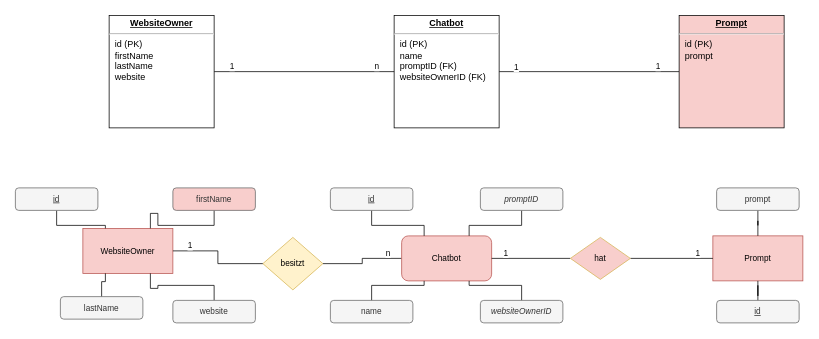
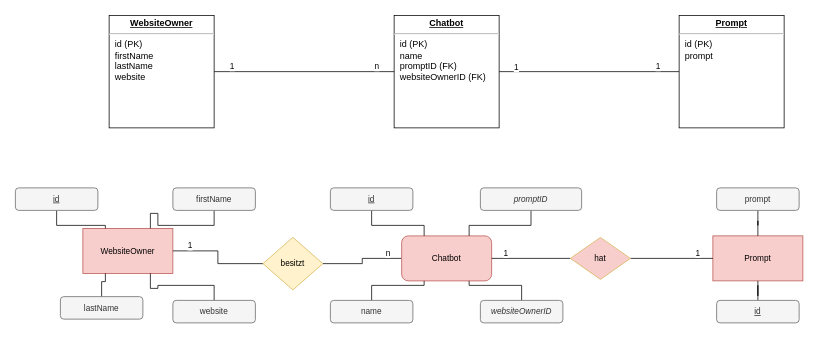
  <mxCell id="0" />
  <mxCell id="1" parent="0" />
  <mxCell id="2" style="edgeStyle=orthogonalEdgeStyle;shape=connector;rounded=0;orthogonalLoop=1;jettySize=auto;html=1;entryX=0;entryY=0.5;entryDx=0;entryDy=0;strokeColor=default;align=center;verticalAlign=middle;fontFamily=Helvetica;fontSize=11;fontColor=default;labelBackgroundColor=default;endArrow=none;endFill=0;" edge="1" parent="1" source="5" target="10"><mxGeometry relative="1" as="geometry" /></mxCell>
  <mxCell id="3" value="1" style="edgeLabel;html=1;align=center;verticalAlign=middle;resizable=0;points=[];fontFamily=Helvetica;fontSize=11;fontColor=default;labelBackgroundColor=default;" vertex="1" connectable="0" parent="2"><mxGeometry x="-0.817" y="2" relative="1" as="geometry"><mxPoint y="-5" as="offset" /></mxGeometry></mxCell>
  <mxCell id="4" value="1" style="edgeLabel;html=1;align=center;verticalAlign=middle;resizable=0;points=[];fontFamily=Helvetica;fontSize=11;fontColor=default;labelBackgroundColor=default;" vertex="1" connectable="0" parent="2"><mxGeometry x="0.758" y="4" relative="1" as="geometry"><mxPoint y="-4" as="offset" /></mxGeometry></mxCell>
  <mxCell id="5" value="&lt;p style=&quot;margin: 0px ; margin-top: 4px ; text-align: center ; text-decoration: underline&quot;&gt;&lt;b&gt;Chatbot&lt;/b&gt;&lt;/p&gt;&lt;hr&gt;&lt;p style=&quot;margin: 0px ; margin-left: 8px&quot;&gt;id (PK)&lt;/p&gt;&lt;p style=&quot;margin: 0px ; margin-left: 8px&quot;&gt;name&lt;/p&gt;&lt;p style=&quot;margin: 0px ; margin-left: 8px&quot;&gt;promptID (FK)&lt;/p&gt;&lt;p style=&quot;margin: 0px ; margin-left: 8px&quot;&gt;websiteOwnerID (FK)&lt;/p&gt;" style="verticalAlign=top;align=left;overflow=fill;fontSize=12;fontFamily=Helvetica;html=1;rounded=0;shadow=0;comic=0;labelBackgroundColor=none;strokeWidth=1" parent="1" vertex="1"><mxGeometry x="525" y="20" width="140" height="150" as="geometry" /></mxCell>
  <mxCell id="6" style="edgeStyle=orthogonalEdgeStyle;rounded=0;orthogonalLoop=1;jettySize=auto;html=1;entryX=0;entryY=0.5;entryDx=0;entryDy=0;endArrow=none;endFill=0;" edge="1" parent="1" source="9" target="5"><mxGeometry relative="1" as="geometry" /></mxCell>
  <mxCell id="7" value="1" style="edgeLabel;html=1;align=center;verticalAlign=middle;resizable=0;points=[];fontFamily=Helvetica;fontSize=11;fontColor=default;labelBackgroundColor=default;" vertex="1" connectable="0" parent="6"><mxGeometry x="-0.808" y="1" relative="1" as="geometry"><mxPoint y="-7" as="offset" /></mxGeometry></mxCell>
  <mxCell id="8" value="n" style="edgeLabel;html=1;align=center;verticalAlign=middle;resizable=0;points=[];fontFamily=Helvetica;fontSize=11;fontColor=default;labelBackgroundColor=default;" vertex="1" connectable="0" parent="6"><mxGeometry x="0.8" relative="1" as="geometry"><mxPoint y="-8" as="offset" /></mxGeometry></mxCell>
  <mxCell id="9" value="&lt;p style=&quot;margin: 0px ; margin-top: 4px ; text-align: center ; text-decoration: underline&quot;&gt;&lt;b&gt;WebsiteOwner&lt;/b&gt;&lt;/p&gt;&lt;hr&gt;&lt;p style=&quot;margin: 0px ; margin-left: 8px&quot;&gt;id (PK)&lt;/p&gt;&lt;p style=&quot;margin: 0px ; margin-left: 8px&quot;&gt;firstName&lt;/p&gt;&lt;p style=&quot;margin: 0px ; margin-left: 8px&quot;&gt;lastName&lt;/p&gt;&lt;p style=&quot;margin: 0px ; margin-left: 8px&quot;&gt;website&lt;/p&gt;" style="verticalAlign=top;align=left;overflow=fill;fontSize=12;fontFamily=Helvetica;html=1;rounded=0;shadow=0;comic=0;labelBackgroundColor=none;strokeWidth=1" vertex="1" parent="1"><mxGeometry x="145" y="20" width="140" height="150" as="geometry" /></mxCell>
- <mxCell id="10" value="&lt;p style=&quot;margin: 0px ; margin-top: 4px ; text-align: center ; text-decoration: underline&quot;&gt;&lt;b&gt;Prompt&lt;/b&gt;&lt;/p&gt;&lt;hr&gt;&lt;p style=&quot;margin: 0px ; margin-left: 8px&quot;&gt;id (PK)&lt;/p&gt;&lt;p style=&quot;margin: 0px ; margin-left: 8px&quot;&gt;prompt&lt;/p&gt;" style="verticalAlign=top;align=left;overflow=fill;fontSize=12;fontFamily=Helvetica;html=1;rounded=0;shadow=0;comic=0;labelBackgroundColor=none;strokeWidth=1;fillColor=#f8cecc;" vertex="1" parent="1"><mxGeometry x="905" y="20" width="140" height="150" as="geometry" /></mxCell>
+ <mxCell id="10" value="&lt;p style=&quot;margin: 0px ; margin-top: 4px ; text-align: center ; text-decoration: underline&quot;&gt;&lt;b&gt;Prompt&lt;/b&gt;&lt;/p&gt;&lt;hr&gt;&lt;p style=&quot;margin: 0px ; margin-left: 8px&quot;&gt;id (PK)&lt;/p&gt;&lt;p style=&quot;margin: 0px ; margin-left: 8px&quot;&gt;prompt&lt;/p&gt;" style="verticalAlign=top;align=left;overflow=fill;fontSize=12;fontFamily=Helvetica;html=1;rounded=0;shadow=0;comic=0;labelBackgroundColor=none;strokeWidth=1" vertex="1" parent="1"><mxGeometry x="905" y="20" width="140" height="150" as="geometry" /></mxCell>
  <mxCell id="11" value="Prompt" style="rounded=0;whiteSpace=wrap;html=1;fontFamily=Helvetica;fontSize=11;labelBackgroundColor=none;fillColor=#f8cecc;strokeColor=#b85450;" vertex="1" parent="1"><mxGeometry x="950" y="314" width="120" height="60" as="geometry" /></mxCell>
  <mxCell id="12" style="edgeStyle=orthogonalEdgeStyle;shape=connector;rounded=0;orthogonalLoop=1;jettySize=auto;html=1;entryX=0;entryY=0.5;entryDx=0;entryDy=0;strokeColor=default;align=center;verticalAlign=middle;fontFamily=Helvetica;fontSize=11;fontColor=default;labelBackgroundColor=default;endArrow=none;endFill=0;" edge="1" parent="1" source="20" target="17"><mxGeometry relative="1" as="geometry" /></mxCell>
  <mxCell id="13" value="n" style="edgeLabel;html=1;align=center;verticalAlign=middle;resizable=0;points=[];fontFamily=Helvetica;fontSize=11;fontColor=default;labelBackgroundColor=default;" vertex="1" connectable="0" parent="12"><mxGeometry x="0.657" relative="1" as="geometry"><mxPoint y="-8" as="offset" /></mxGeometry></mxCell>
  <mxCell id="14" value="WebsiteOwner" style="rounded=0;whiteSpace=wrap;html=1;fontFamily=Helvetica;fontSize=11;labelBackgroundColor=none;fillColor=#f8cecc;strokeColor=#b85450;" vertex="1" parent="1"><mxGeometry x="110" y="304" width="120" height="60" as="geometry" /></mxCell>
  <mxCell id="15" style="edgeStyle=orthogonalEdgeStyle;shape=connector;rounded=0;orthogonalLoop=1;jettySize=auto;html=1;entryX=0;entryY=0.5;entryDx=0;entryDy=0;strokeColor=default;align=center;verticalAlign=middle;fontFamily=Helvetica;fontSize=11;fontColor=default;labelBackgroundColor=default;endArrow=none;endFill=0;" edge="1" parent="1" source="23" target="11"><mxGeometry relative="1" as="geometry" /></mxCell>
  <mxCell id="16" value="1" style="edgeLabel;html=1;align=center;verticalAlign=middle;resizable=0;points=[];fontFamily=Helvetica;fontSize=11;fontColor=default;labelBackgroundColor=default;" vertex="1" connectable="0" parent="15"><mxGeometry x="0.618" relative="1" as="geometry"><mxPoint y="-8" as="offset" /></mxGeometry></mxCell>
  <mxCell id="17" value="Chatbot" style="whiteSpace=wrap;html=1;fontFamily=Helvetica;fontSize=11;labelBackgroundColor=none;fillColor=#f8cecc;strokeColor=#b85450;rounded=1;" vertex="1" parent="1"><mxGeometry x="535" y="314" width="120" height="60" as="geometry" /></mxCell>
  <mxCell id="18" value="" style="edgeStyle=orthogonalEdgeStyle;shape=connector;rounded=0;orthogonalLoop=1;jettySize=auto;html=1;entryX=0;entryY=0.5;entryDx=0;entryDy=0;strokeColor=default;align=center;verticalAlign=middle;fontFamily=Helvetica;fontSize=11;fontColor=default;labelBackgroundColor=default;endArrow=none;endFill=0;" edge="1" parent="1" source="14" target="20"><mxGeometry relative="1" as="geometry"><mxPoint x="240" y="344" as="sourcePoint" /><mxPoint x="535" y="344" as="targetPoint" /></mxGeometry></mxCell>
  <mxCell id="19" value="1" style="edgeLabel;html=1;align=center;verticalAlign=middle;resizable=0;points=[];fontFamily=Helvetica;fontSize=11;fontColor=default;labelBackgroundColor=default;" vertex="1" connectable="0" parent="18"><mxGeometry x="-0.673" y="2" relative="1" as="geometry"><mxPoint y="-6" as="offset" /></mxGeometry></mxCell>
  <mxCell id="20" value="besitzt" style="rhombus;whiteSpace=wrap;html=1;fontFamily=Helvetica;fontSize=11;labelBackgroundColor=none;fillColor=#fff2cc;strokeColor=#d6b656;" vertex="1" parent="1"><mxGeometry x="350" y="316" width="80" height="70" as="geometry" /></mxCell>
  <mxCell id="21" value="" style="edgeStyle=orthogonalEdgeStyle;shape=connector;rounded=0;orthogonalLoop=1;jettySize=auto;html=1;entryX=0;entryY=0.5;entryDx=0;entryDy=0;strokeColor=default;align=center;verticalAlign=middle;fontFamily=Helvetica;fontSize=11;fontColor=default;labelBackgroundColor=default;endArrow=none;endFill=0;" edge="1" parent="1" source="17" target="23"><mxGeometry relative="1" as="geometry"><mxPoint x="655" y="344" as="sourcePoint" /><mxPoint x="950" y="344" as="targetPoint" /></mxGeometry></mxCell>
  <mxCell id="22" value="1" style="edgeLabel;html=1;align=center;verticalAlign=middle;resizable=0;points=[];fontFamily=Helvetica;fontSize=11;fontColor=default;labelBackgroundColor=default;" vertex="1" connectable="0" parent="21"><mxGeometry x="-0.657" y="2" relative="1" as="geometry"><mxPoint y="-6" as="offset" /></mxGeometry></mxCell>
  <mxCell id="23" value="hat" style="rhombus;whiteSpace=wrap;html=1;fontFamily=Helvetica;fontSize=11;labelBackgroundColor=none;fillColor=#f8cecc;strokeColor=#d6b656;" vertex="1" parent="1"><mxGeometry x="760" y="316" width="80" height="56" as="geometry" /></mxCell>
  <mxCell id="24" style="edgeStyle=orthogonalEdgeStyle;shape=connector;rounded=0;orthogonalLoop=1;jettySize=auto;html=1;entryX=0.25;entryY=0;entryDx=0;entryDy=0;strokeColor=default;align=center;verticalAlign=middle;fontFamily=Helvetica;fontSize=11;fontColor=default;labelBackgroundColor=default;endArrow=none;endFill=0;" edge="1" parent="1" source="25" target="17"><mxGeometry relative="1" as="geometry" /></mxCell>
  <mxCell id="25" value="&lt;u&gt;id&lt;/u&gt;" style="rounded=1;whiteSpace=wrap;html=1;fontFamily=Helvetica;fontSize=11;fontColor=#333333;labelBackgroundColor=none;fillColor=#f5f5f5;strokeColor=#666666;" vertex="1" parent="1"><mxGeometry x="440" y="250" width="110" height="30" as="geometry" /></mxCell>
  <mxCell id="26" style="edgeStyle=orthogonalEdgeStyle;shape=connector;rounded=0;orthogonalLoop=1;jettySize=auto;html=1;entryX=0.25;entryY=0;entryDx=0;entryDy=0;strokeColor=default;align=center;verticalAlign=middle;fontFamily=Helvetica;fontSize=11;fontColor=default;labelBackgroundColor=default;endArrow=none;endFill=0;" edge="1" parent="1" source="27" target="14"><mxGeometry relative="1" as="geometry" /></mxCell>
  <mxCell id="27" value="&lt;u&gt;id&lt;/u&gt;" style="rounded=1;whiteSpace=wrap;html=1;fontFamily=Helvetica;fontSize=11;fontColor=#333333;labelBackgroundColor=none;fillColor=#f5f5f5;strokeColor=#666666;" vertex="1" parent="1"><mxGeometry x="20" y="250" width="110" height="30" as="geometry" /></mxCell>
  <mxCell id="28" style="edgeStyle=orthogonalEdgeStyle;shape=connector;rounded=0;orthogonalLoop=1;jettySize=auto;html=1;entryX=0.5;entryY=1;entryDx=0;entryDy=0;strokeColor=default;align=center;verticalAlign=middle;fontFamily=Helvetica;fontSize=11;fontColor=default;labelBackgroundColor=default;endArrow=none;endFill=0;" edge="1" parent="1" source="29" target="11"><mxGeometry relative="1" as="geometry" /></mxCell>
  <mxCell id="29" value="&lt;u&gt;id&lt;/u&gt;" style="rounded=1;whiteSpace=wrap;html=1;fontFamily=Helvetica;fontSize=11;fontColor=#333333;labelBackgroundColor=none;fillColor=#f5f5f5;strokeColor=#666666;" vertex="1" parent="1"><mxGeometry x="955" y="400" width="110" height="30" as="geometry" /></mxCell>
  <mxCell id="30" style="edgeStyle=orthogonalEdgeStyle;shape=connector;rounded=0;orthogonalLoop=1;jettySize=auto;html=1;entryX=0.75;entryY=0;entryDx=0;entryDy=0;strokeColor=default;align=center;verticalAlign=middle;fontFamily=Helvetica;fontSize=11;fontColor=default;labelBackgroundColor=default;endArrow=none;endFill=0;" edge="1" parent="1" source="31" target="14"><mxGeometry relative="1" as="geometry" /></mxCell>
- <mxCell id="31" value="firstName" style="rounded=1;whiteSpace=wrap;html=1;fontFamily=Helvetica;fontSize=11;fontColor=#333333;labelBackgroundColor=none;fillColor=#f8cecc;strokeColor=#666666;" vertex="1" parent="1"><mxGeometry x="230" y="250" width="110" height="30" as="geometry" /></mxCell>
+ <mxCell id="31" value="firstName" style="rounded=1;whiteSpace=wrap;html=1;fontFamily=Helvetica;fontSize=11;fontColor=#333333;labelBackgroundColor=none;fillColor=#f5f5f5;strokeColor=#666666;" vertex="1" parent="1"><mxGeometry x="230" y="250" width="110" height="30" as="geometry" /></mxCell>
  <mxCell id="32" style="edgeStyle=orthogonalEdgeStyle;shape=connector;rounded=0;orthogonalLoop=1;jettySize=auto;html=1;entryX=0.25;entryY=1;entryDx=0;entryDy=0;strokeColor=default;align=center;verticalAlign=middle;fontFamily=Helvetica;fontSize=11;fontColor=default;labelBackgroundColor=default;endArrow=none;endFill=0;" edge="1" parent="1" source="33" target="14"><mxGeometry relative="1" as="geometry" /></mxCell>
  <mxCell id="33" value="lastName" style="rounded=1;whiteSpace=wrap;html=1;fontFamily=Helvetica;fontSize=11;fontColor=#333333;labelBackgroundColor=none;fillColor=#f5f5f5;strokeColor=#666666;" vertex="1" parent="1"><mxGeometry x="80" y="395" width="110" height="30" as="geometry" /></mxCell>
  <mxCell id="34" style="edgeStyle=orthogonalEdgeStyle;shape=connector;rounded=0;orthogonalLoop=1;jettySize=auto;html=1;entryX=0.75;entryY=1;entryDx=0;entryDy=0;strokeColor=default;align=center;verticalAlign=middle;fontFamily=Helvetica;fontSize=11;fontColor=default;labelBackgroundColor=default;endArrow=none;endFill=0;" edge="1" parent="1" source="35" target="14"><mxGeometry relative="1" as="geometry" /></mxCell>
  <mxCell id="35" value="website" style="rounded=1;whiteSpace=wrap;html=1;fontFamily=Helvetica;fontSize=11;fontColor=#333333;labelBackgroundColor=none;fillColor=#f5f5f5;strokeColor=#666666;" vertex="1" parent="1"><mxGeometry x="230" y="400" width="110" height="30" as="geometry" /></mxCell>
  <mxCell id="36" style="edgeStyle=orthogonalEdgeStyle;shape=connector;rounded=0;orthogonalLoop=1;jettySize=auto;html=1;entryX=0.25;entryY=1;entryDx=0;entryDy=0;strokeColor=default;align=center;verticalAlign=middle;fontFamily=Helvetica;fontSize=11;fontColor=default;labelBackgroundColor=default;endArrow=none;endFill=0;" edge="1" parent="1" source="37" target="17"><mxGeometry relative="1" as="geometry" /></mxCell>
  <mxCell id="37" value="name" style="rounded=1;whiteSpace=wrap;html=1;fontFamily=Helvetica;fontSize=11;fontColor=#333333;labelBackgroundColor=none;fillColor=#f5f5f5;strokeColor=#666666;" vertex="1" parent="1"><mxGeometry x="440" y="400" width="110" height="30" as="geometry" /></mxCell>
  <mxCell id="38" style="edgeStyle=orthogonalEdgeStyle;shape=connector;rounded=0;orthogonalLoop=1;jettySize=auto;html=1;entryX=0.75;entryY=0;entryDx=0;entryDy=0;strokeColor=default;align=center;verticalAlign=middle;fontFamily=Helvetica;fontSize=11;fontColor=default;labelBackgroundColor=default;endArrow=none;endFill=0;" edge="1" parent="1" source="39" target="17"><mxGeometry relative="1" as="geometry" /></mxCell>
- <mxCell id="39" value="promptID" style="rounded=1;whiteSpace=wrap;html=1;fontFamily=Helvetica;fontSize=11;fontColor=#333333;labelBackgroundColor=none;fillColor=#f5f5f5;strokeColor=#666666;fontStyle=2" vertex="1" parent="1"><mxGeometry x="640" y="250" width="110" height="30" as="geometry" /></mxCell>
+ <mxCell id="39" value="promptID" style="rounded=1;whiteSpace=wrap;html=1;fontFamily=Helvetica;fontSize=11;fontColor=#333333;labelBackgroundColor=none;fillColor=#f5f5f5;strokeColor=#666666;fontStyle=2" vertex="1" parent="1"><mxGeometry x="640" y="250" width="135" height="30" as="geometry" /></mxCell>
  <mxCell id="40" style="edgeStyle=orthogonalEdgeStyle;shape=connector;rounded=0;orthogonalLoop=1;jettySize=auto;html=1;entryX=0.75;entryY=1;entryDx=0;entryDy=0;strokeColor=default;align=center;verticalAlign=middle;fontFamily=Helvetica;fontSize=11;fontColor=default;labelBackgroundColor=default;endArrow=none;endFill=0;" edge="1" parent="1" source="41" target="17"><mxGeometry relative="1" as="geometry" /></mxCell>
  <mxCell id="41" value="websiteOwnerID" style="rounded=1;whiteSpace=wrap;html=1;fontFamily=Helvetica;fontSize=11;fontColor=#333333;labelBackgroundColor=none;fillColor=#f5f5f5;strokeColor=#666666;fontStyle=2" vertex="1" parent="1"><mxGeometry x="640" y="400" width="110" height="30" as="geometry" /></mxCell>
  <mxCell id="42" style="edgeStyle=orthogonalEdgeStyle;shape=connector;rounded=0;orthogonalLoop=1;jettySize=auto;html=1;entryX=0.5;entryY=0;entryDx=0;entryDy=0;strokeColor=default;align=center;verticalAlign=middle;fontFamily=Helvetica;fontSize=11;fontColor=default;labelBackgroundColor=default;endArrow=none;endFill=0;" edge="1" parent="1" source="43" target="11"><mxGeometry relative="1" as="geometry" /></mxCell>
  <mxCell id="43" value="prompt" style="rounded=1;whiteSpace=wrap;html=1;fontFamily=Helvetica;fontSize=11;fontColor=#333333;labelBackgroundColor=none;fillColor=#f5f5f5;strokeColor=#666666;" vertex="1" parent="1"><mxGeometry x="955" y="250" width="110" height="30" as="geometry" /></mxCell>
